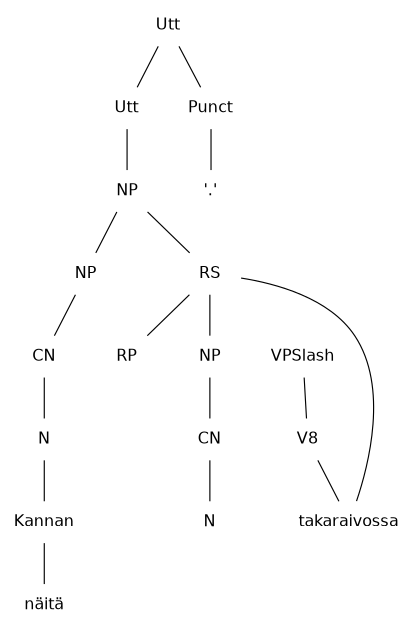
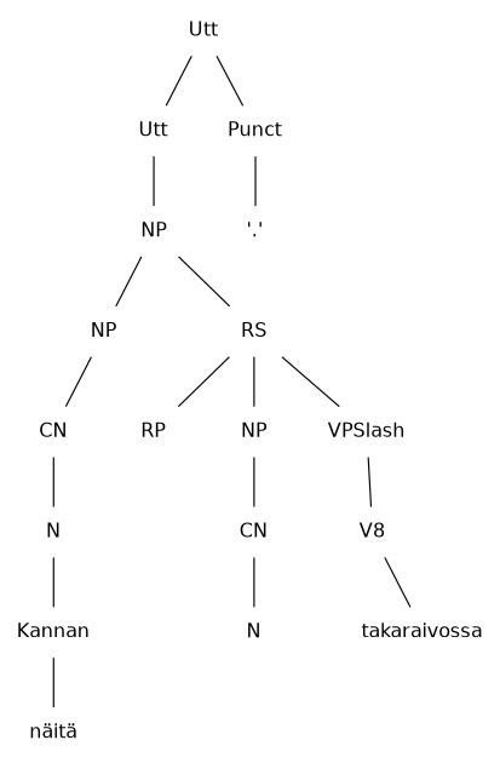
  graph {
    fontname="DejaVu Sans"
    node [fontname="DejaVu Sans" shape=plaintext style=solid]
    edge [fontname="DejaVu Sans" style=solid]
    n1 [label=Utt]
    n2 [label=Utt]
    n3 [label=Punct]
    n4 [label=NP]
    n5 [label="'.'"]
    n6 [label=NP]
    n7 [label=RS]
    n8 [label=CN]
    n9 [label=RP]
    n10 [label=NP]
    n11 [label=VPSlash]
    n12 [label=N]
    n13 [label=Kannan]
    n14 [label="näitä"]
    n15 [label=CN]
    n16 [label=V8]
    n17 [label=N]
    n18 [label=takaraivossa]
    n1 -- n2
    n1 -- n3
    n2 -- n4
    n3 -- n5
    n4 -- n6
    n4 -- n7
    n6 -- n8
    n7 -- n9
    n7 -- n10
-   n7 -- n18
+   n7 -- n11
    n8 -- n12
    n10 -- n15
    n11 -- n16
    n12 -- n13
    n13 -- n14
    n15 -- n17
    n16 -- n18
  }
